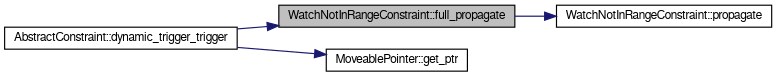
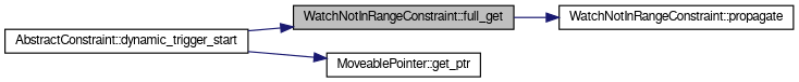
  digraph {
    rankdir=LR
    node [color=black fillcolor=white fontname=FreeSans fontsize=10 shape=record style=filled]
    edge [color=midnightblue fontname=FreeSans fontsize=10 labelfontname=FreeSans labelfontsize=10 style=solid]
-   n1 [fillcolor=grey75 fontcolor=black height=0.2 label="WatchNotInRangeConstraint::full_propagate" width=0.4]
+   n1 [fillcolor=grey75 fontcolor=black height=0.2 label="WatchNotInRangeConstraint::full_get" width=0.4]
    n2 [height=0.2 label="WatchNotInRangeConstraint::propagate" width=0.4]
-   n3 [height=0.2 label="AbstractConstraint::dynamic_trigger_trigger" width=0.4]
+   n3 [height=0.2 label="AbstractConstraint::dynamic_trigger_start" width=0.4]
    n4 [height=0.2 label="MoveablePointer::get_ptr" width=0.4]
    n1 -> n2
    n3 -> n1
    n3 -> n4
  }
